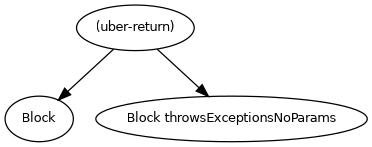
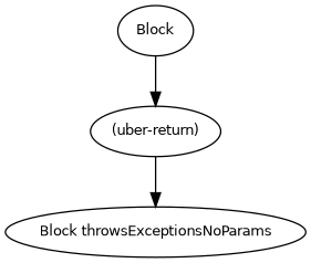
  digraph {
    node [fontname=Helvetica fontsize=10]
    n1 [label=Block]
    n2 [label="(uber-return)"]
    n3 [label="Block throwsExceptionsNoParams"]
-   n2 -> n1
+   n1 -> n2
    n2 -> n3
  }
